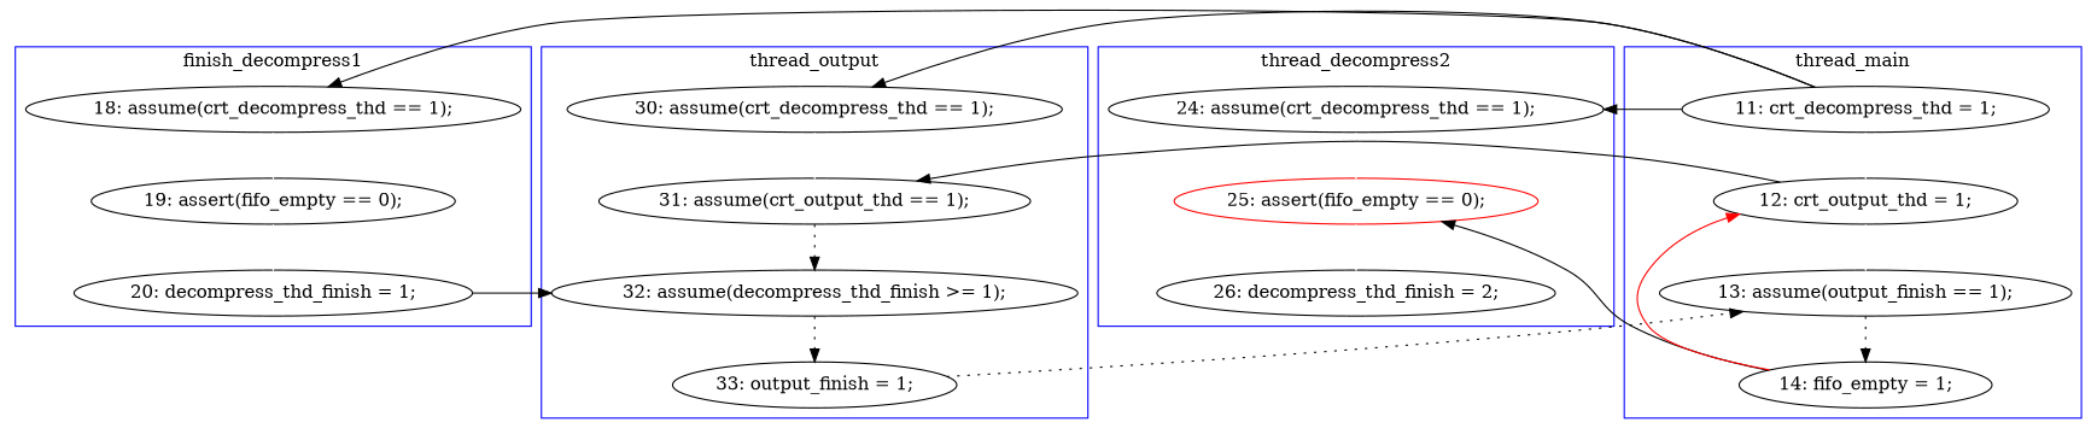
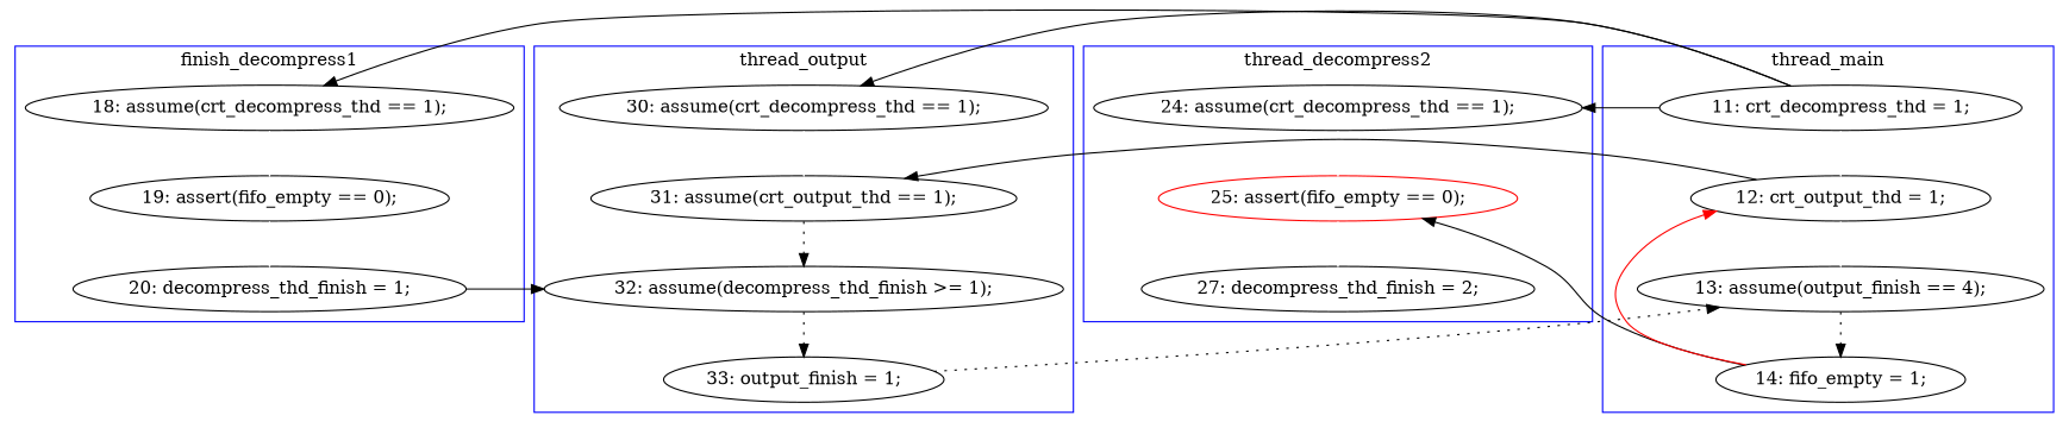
  digraph {
    edge [color=black style=solid]
    n1 [label="18: assume(crt_decompress_thd == 1);"]
    n2 [label="19: assert(fifo_empty == 0);"]
    n3 [label="20: decompress_thd_finish = 1;"]
    n4 [label="33: output_finish = 1;"]
    n5 [label="31: assume(crt_output_thd == 1);"]
    n6 [label="32: assume(decompress_thd_finish >= 1);"]
    n7 [label="30: assume(crt_decompress_thd == 1);"]
    n8 [label="24: assume(crt_decompress_thd == 1);"]
    n9 [color=red label="25: assert(fifo_empty == 0);"]
-   n10 [label="26: decompress_thd_finish = 2;"]
-   n11 [label="13: assume(output_finish == 1);"]
+   n10 [label="27: decompress_thd_finish = 2;"]
+   n11 [label="13: assume(output_finish == 4);"]
    n12 [label="11: crt_decompress_thd = 1;"]
    n13 [label="14: fifo_empty = 1;"]
    n14 [label="12: crt_output_thd = 1;"]
    subgraph cluster_1 {
      color=blue
      label=finish_decompress1
      n1
      n2
      n3
    }
    subgraph cluster_2 {
      color=blue
      label=thread_output
      n4
      n5
      n6
      n7
    }
    subgraph cluster_3 {
      color=blue
      label=thread_decompress2
      n8
      n9
      n10
    }
    subgraph cluster_4 {
      color=blue
      label=thread_main
      n11
      n12
      n13
      n14
    }
    n1 -> n2 [color=white]
    n2 -> n3 [color=white]
    n3 -> n6 [constraint=false]
    n4 -> n11 [constraint=false style=dotted]
    n5 -> n6 [style=dotted]
    n6 -> n4 [style=dotted]
    n7 -> n5 [color=white]
    n8 -> n9 [color=white]
    n9 -> n10 [color=white]
    n11 -> n13 [style=dotted]
    n12 -> n1 [constraint=false]
    n12 -> n7 [constraint=false]
    n12 -> n8 [constraint=false]
    n12 -> n14 [color=white]
    n13 -> n9 [constraint=false]
    n13 -> n14 [color=red constraint=false]
    n14 -> n5 [constraint=false]
    n14 -> n11 [color=white]
  }
